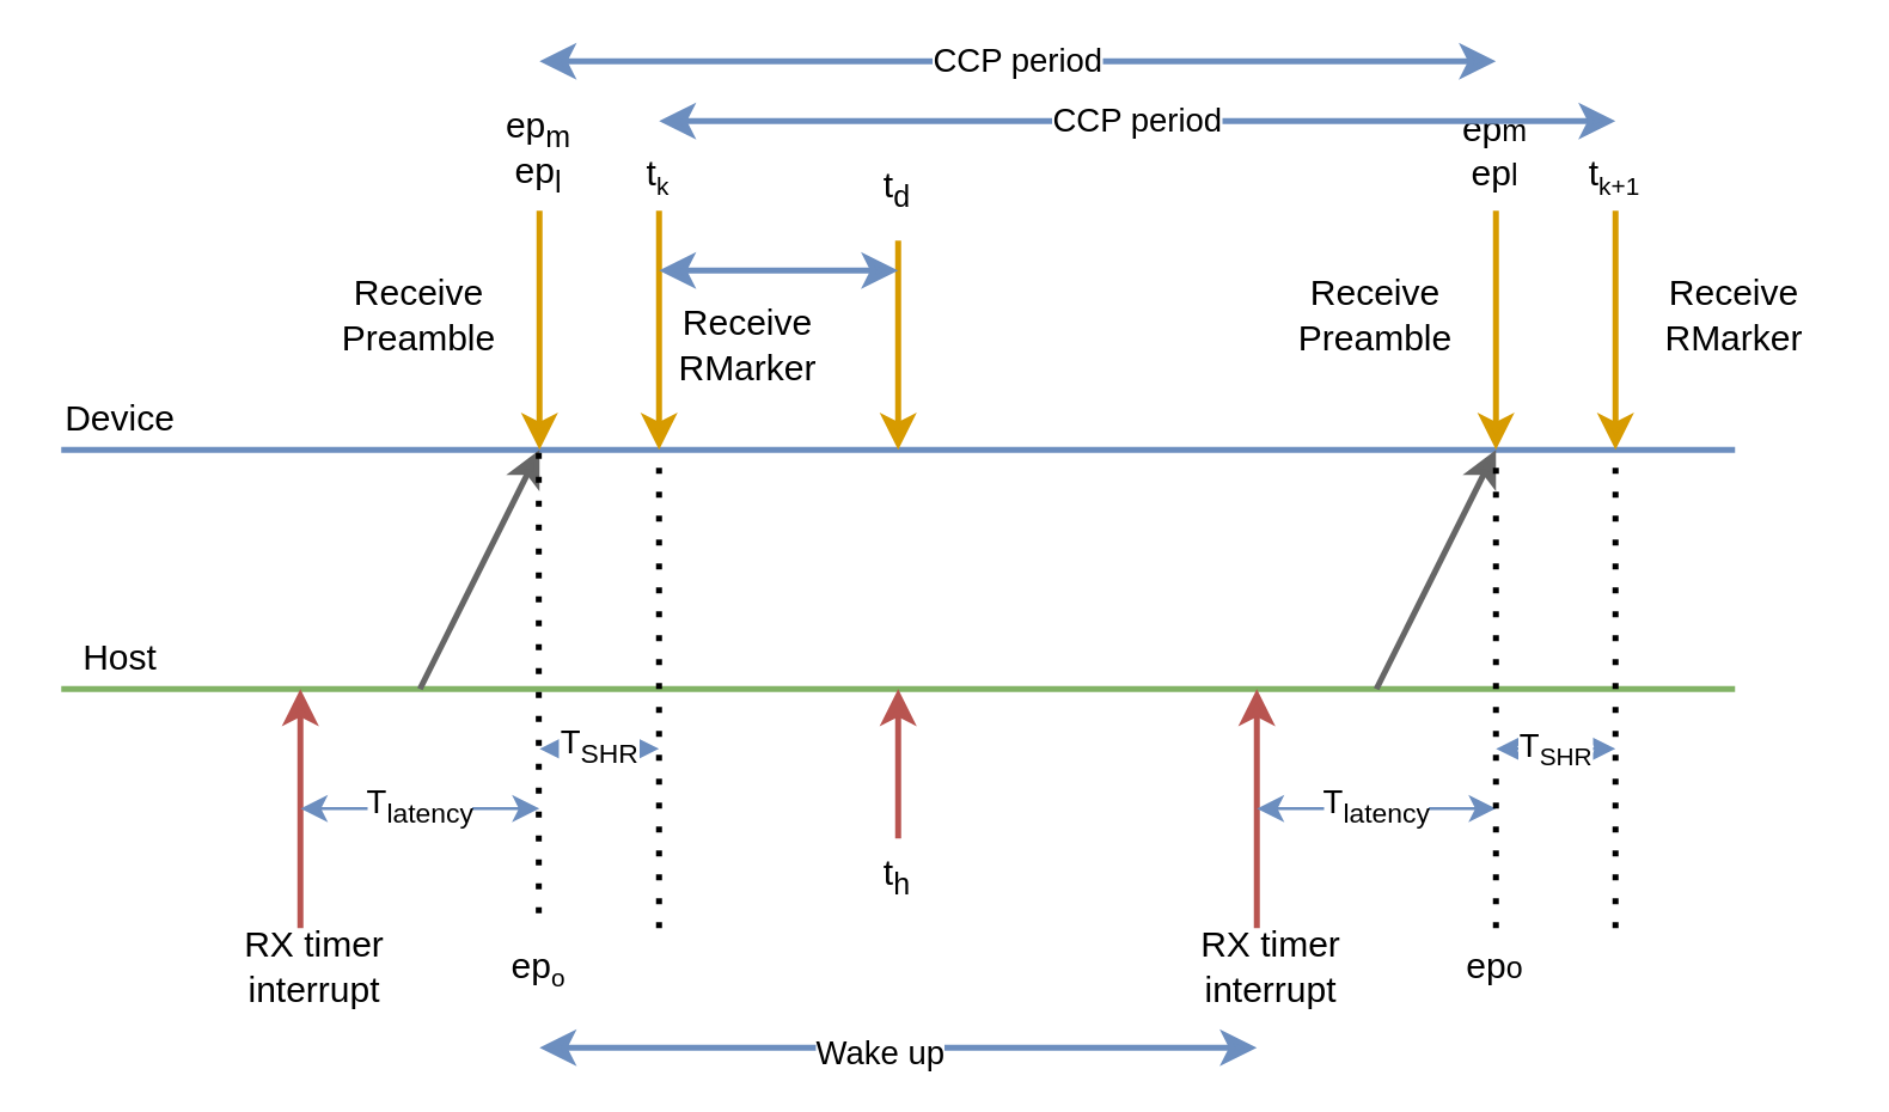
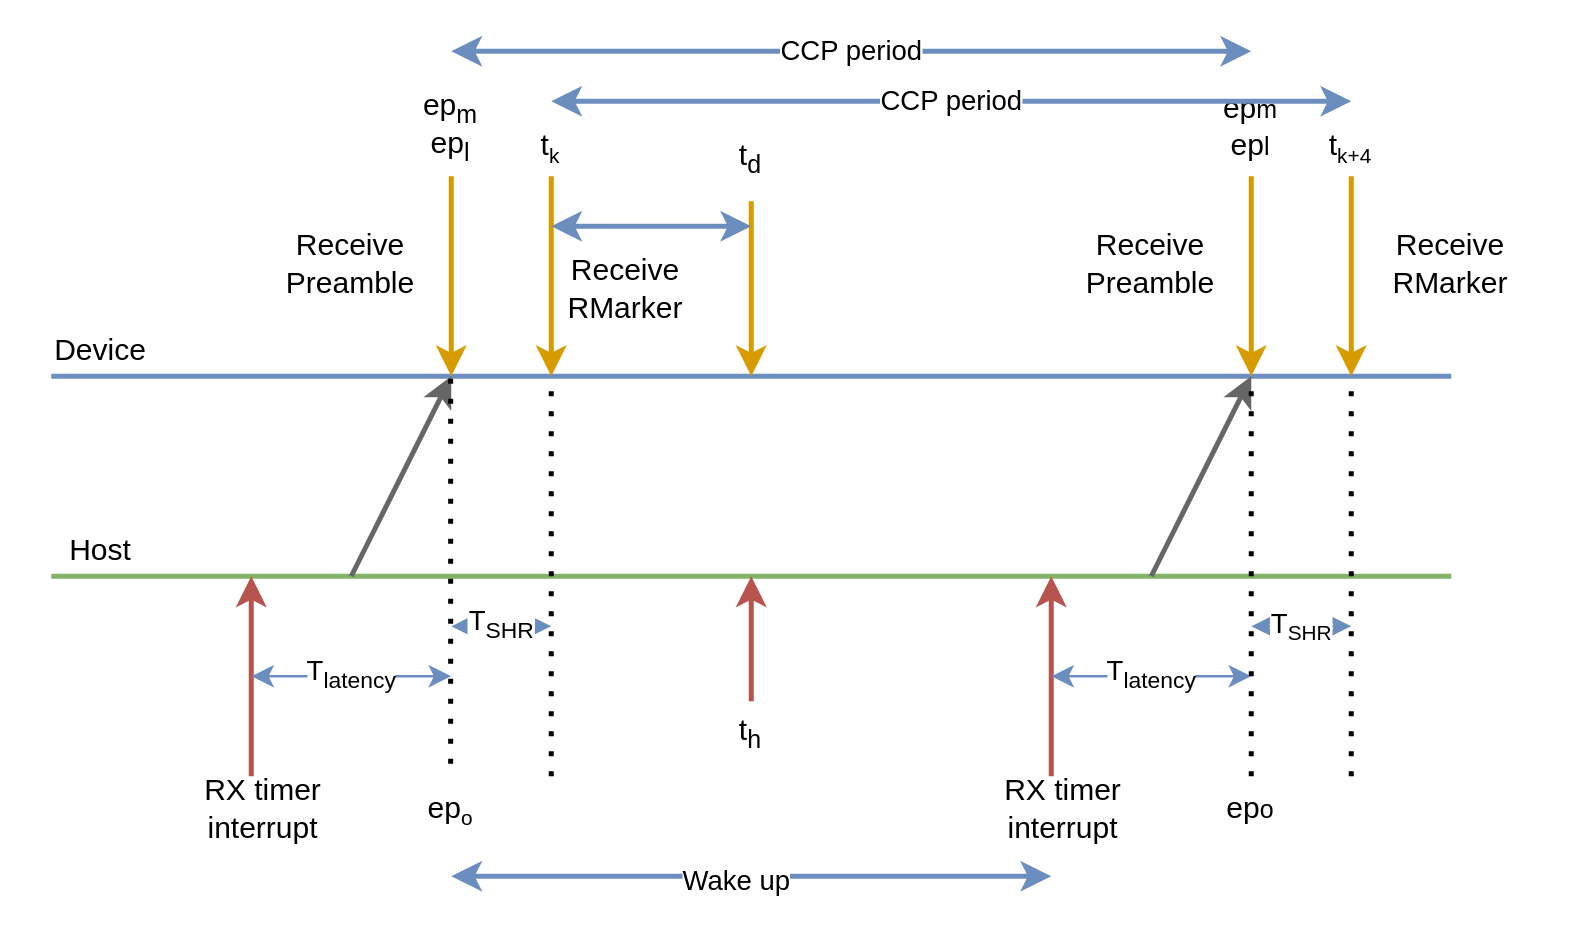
  <mxCell id="0" />
  <mxCell id="1" parent="0" />
  <mxCell id="2" value="" style="endArrow=none;html=1;fillColor=#d5e8d4;strokeColor=#82b366;strokeWidth=2;" parent="1" edge="1"><mxGeometry width="50" height="50" relative="1" as="geometry"><mxPoint x="20" y="230" as="sourcePoint" /><mxPoint x="580" y="230" as="targetPoint" /></mxGeometry></mxCell>
  <mxCell id="3" value="" style="endArrow=classic;html=1;fillColor=#f8cecc;strokeColor=#b85450;strokeWidth=2;" parent="1" edge="1"><mxGeometry width="50" height="50" relative="1" as="geometry"><mxPoint x="100" y="310" as="sourcePoint" /><mxPoint x="100" y="230" as="targetPoint" /></mxGeometry></mxCell>
  <mxCell id="4" value="" style="endArrow=none;html=1;fillColor=#dae8fc;strokeColor=#6c8ebf;strokeWidth=2;" parent="1" edge="1"><mxGeometry width="50" height="50" relative="1" as="geometry"><mxPoint x="20" y="150" as="sourcePoint" /><mxPoint x="580" y="150" as="targetPoint" /></mxGeometry></mxCell>
  <mxCell id="5" value="" style="endArrow=classic;html=1;fillColor=#ffe6cc;strokeColor=#d79b00;strokeWidth=2;" parent="1" edge="1"><mxGeometry width="50" height="50" relative="1" as="geometry"><mxPoint x="220" y="70" as="sourcePoint" /><mxPoint x="220" y="150" as="targetPoint" /></mxGeometry></mxCell>
  <mxCell id="6" value="Receive&lt;br&gt;RMarker" style="text;html=1;strokeColor=none;fillColor=none;align=center;verticalAlign=middle;whiteSpace=wrap;rounded=0;" parent="1" vertex="1"><mxGeometry x="220" y="100" width="60" height="30" as="geometry" /></mxCell>
  <mxCell id="7" value="RX timer interrupt" style="text;html=1;strokeColor=none;fillColor=none;align=center;verticalAlign=middle;whiteSpace=wrap;rounded=0;" parent="1" vertex="1"><mxGeometry x="60" y="310" width="90" height="25" as="geometry" /></mxCell>
  <mxCell id="8" value="" style="endArrow=classic;html=1;fillColor=#f5f5f5;strokeColor=#666666;strokeWidth=2;" parent="1" edge="1"><mxGeometry width="50" height="50" relative="1" as="geometry"><mxPoint x="140" y="230" as="sourcePoint" /><mxPoint x="180" y="150" as="targetPoint" /></mxGeometry></mxCell>
  <mxCell id="9" value="Device" style="text;html=1;strokeColor=none;fillColor=none;align=center;verticalAlign=middle;whiteSpace=wrap;rounded=0;" parent="1" vertex="1"><mxGeometry x="20" y="130" width="40" height="20" as="geometry" /></mxCell>
  <mxCell id="10" value="Host" style="text;html=1;strokeColor=none;fillColor=none;align=center;verticalAlign=middle;whiteSpace=wrap;rounded=0;" parent="1" vertex="1"><mxGeometry x="20" y="210" width="40" height="20" as="geometry" /></mxCell>
  <mxCell id="11" value="CCP period" style="endArrow=classic;startArrow=classic;html=1;fillColor=#dae8fc;strokeColor=#6c8ebf;strokeWidth=2;" parent="1" edge="1"><mxGeometry width="50" height="50" relative="1" as="geometry"><mxPoint x="180" y="20" as="sourcePoint" /><mxPoint x="500" y="20" as="targetPoint" /></mxGeometry></mxCell>
  <mxCell id="12" value="" style="endArrow=none;dashed=1;html=1;dashPattern=1 3;strokeWidth=2;" parent="1" edge="1"><mxGeometry width="50" height="50" relative="1" as="geometry"><mxPoint x="220" y="310" as="sourcePoint" /><mxPoint x="220" y="150" as="targetPoint" /></mxGeometry></mxCell>
  <mxCell id="13" value="" style="endArrow=classic;html=1;fillColor=#ffe6cc;strokeColor=#d79b00;strokeWidth=2;" parent="1" edge="1"><mxGeometry width="50" height="50" relative="1" as="geometry"><mxPoint x="180" y="70" as="sourcePoint" /><mxPoint x="180" y="150" as="targetPoint" /></mxGeometry></mxCell>
  <mxCell id="14" value="Receive&lt;br&gt;Preamble" style="text;html=1;strokeColor=none;fillColor=none;align=center;verticalAlign=middle;whiteSpace=wrap;rounded=0;" parent="1" vertex="1"><mxGeometry x="110" y="90" width="60" height="30" as="geometry" /></mxCell>
  <mxCell id="15" value="T&lt;sub&gt;latency&lt;/sub&gt;" style="endArrow=classic;startArrow=classic;html=1;fillColor=#dae8fc;strokeColor=#6c8ebf;" parent="1" edge="1"><mxGeometry width="50" height="50" relative="1" as="geometry"><mxPoint x="100" y="270" as="sourcePoint" /><mxPoint x="180" y="270" as="targetPoint" /></mxGeometry></mxCell>
  <mxCell id="16" value="T&lt;sub&gt;SHR&lt;/sub&gt;" style="endArrow=classic;startArrow=classic;html=1;fillColor=#dae8fc;strokeColor=#6c8ebf;" parent="1" edge="1"><mxGeometry width="50" height="50" relative="1" as="geometry"><mxPoint x="180" y="250" as="sourcePoint" /><mxPoint x="220" y="250" as="targetPoint" /><mxPoint as="offset" /></mxGeometry></mxCell>
  <mxCell id="17" value="" style="endArrow=none;dashed=1;html=1;dashPattern=1 3;strokeWidth=2;" parent="1" edge="1"><mxGeometry width="50" height="50" relative="1" as="geometry"><mxPoint x="179.76" y="305" as="sourcePoint" /><mxPoint x="179.76" y="145" as="targetPoint" /></mxGeometry></mxCell>
  <mxCell id="18" value="ep&lt;span style=&quot;font-size: 10px&quot;&gt;&lt;sub&gt;o&lt;/sub&gt;&lt;/span&gt;" style="text;html=1;strokeColor=none;fillColor=none;align=center;verticalAlign=middle;whiteSpace=wrap;rounded=0;" parent="1" vertex="1"><mxGeometry x="170" y="310" width="20" height="25" as="geometry" /></mxCell>
  <mxCell id="19" value="ep&lt;sub&gt;l&lt;/sub&gt;" style="text;html=1;strokeColor=none;fillColor=none;align=center;verticalAlign=middle;whiteSpace=wrap;rounded=0;" parent="1" vertex="1"><mxGeometry x="170" y="50" width="20" height="15" as="geometry" /></mxCell>
  <mxCell id="20" value="ep&lt;sub&gt;m&lt;/sub&gt;" style="text;html=1;strokeColor=none;fillColor=none;align=center;verticalAlign=middle;whiteSpace=wrap;rounded=0;" parent="1" vertex="1"><mxGeometry x="170" y="30" width="20" height="25" as="geometry" /></mxCell>
  <mxCell id="21" value="" style="endArrow=classic;html=1;fillColor=#f8cecc;strokeColor=#b85450;strokeWidth=2;" parent="1" edge="1"><mxGeometry width="50" height="50" relative="1" as="geometry"><mxPoint x="420" y="310" as="sourcePoint" /><mxPoint x="420" y="230" as="targetPoint" /></mxGeometry></mxCell>
  <mxCell id="22" value="" style="endArrow=classic;html=1;fillColor=#ffe6cc;strokeColor=#d79b00;strokeWidth=2;" parent="1" edge="1"><mxGeometry width="50" height="50" relative="1" as="geometry"><mxPoint x="540" y="70" as="sourcePoint" /><mxPoint x="540" y="150" as="targetPoint" /></mxGeometry></mxCell>
  <mxCell id="23" value="Receive&lt;br&gt;RMarker" style="text;html=1;strokeColor=none;fillColor=none;align=center;verticalAlign=middle;whiteSpace=wrap;rounded=0;" parent="1" vertex="1"><mxGeometry x="550" y="90" width="60" height="30" as="geometry" /></mxCell>
  <mxCell id="24" value="RX timer interrupt" style="text;html=1;strokeColor=none;fillColor=none;align=center;verticalAlign=middle;whiteSpace=wrap;rounded=0;" parent="1" vertex="1"><mxGeometry x="380" y="310" width="90" height="25" as="geometry" /></mxCell>
  <mxCell id="25" value="" style="endArrow=classic;html=1;fillColor=#f5f5f5;strokeColor=#666666;strokeWidth=2;" parent="1" edge="1"><mxGeometry width="50" height="50" relative="1" as="geometry"><mxPoint x="460" y="230" as="sourcePoint" /><mxPoint x="500" y="150" as="targetPoint" /></mxGeometry></mxCell>
  <mxCell id="26" value="" style="endArrow=none;dashed=1;html=1;dashPattern=1 3;strokeWidth=2;" parent="1" edge="1"><mxGeometry width="50" height="50" relative="1" as="geometry"><mxPoint x="540" y="310" as="sourcePoint" /><mxPoint x="540" y="150" as="targetPoint" /></mxGeometry></mxCell>
  <mxCell id="27" value="" style="endArrow=classic;html=1;fillColor=#ffe6cc;strokeColor=#d79b00;strokeWidth=2;" parent="1" edge="1"><mxGeometry width="50" height="50" relative="1" as="geometry"><mxPoint x="500" y="70" as="sourcePoint" /><mxPoint x="500" y="150" as="targetPoint" /></mxGeometry></mxCell>
  <mxCell id="28" value="Receive&lt;br&gt;Preamble" style="text;html=1;strokeColor=none;fillColor=none;align=center;verticalAlign=middle;whiteSpace=wrap;rounded=0;" parent="1" vertex="1"><mxGeometry x="430" y="90" width="60" height="30" as="geometry" /></mxCell>
  <mxCell id="29" value="T&lt;sub&gt;latency&lt;/sub&gt;" style="endArrow=classic;startArrow=classic;html=1;fillColor=#dae8fc;strokeColor=#6c8ebf;" parent="1" edge="1"><mxGeometry width="50" height="50" relative="1" as="geometry"><mxPoint x="420" y="270" as="sourcePoint" /><mxPoint x="500" y="270" as="targetPoint" /></mxGeometry></mxCell>
  <mxCell id="30" value="T&lt;font size=&quot;1&quot;&gt;&lt;sub&gt;SHR&lt;/sub&gt;&lt;/font&gt;" style="endArrow=classic;startArrow=classic;html=1;fillColor=#dae8fc;strokeColor=#6c8ebf;" parent="1" edge="1"><mxGeometry width="50" height="50" relative="1" as="geometry"><mxPoint x="500" y="250" as="sourcePoint" /><mxPoint x="540" y="250" as="targetPoint" /></mxGeometry></mxCell>
  <mxCell id="31" value="" style="endArrow=none;dashed=1;html=1;dashPattern=1 3;strokeWidth=2;" parent="1" edge="1"><mxGeometry width="50" height="50" relative="1" as="geometry"><mxPoint x="500" y="310" as="sourcePoint" /><mxPoint x="500" y="150" as="targetPoint" /></mxGeometry></mxCell>
  <mxCell id="32" value="ep&lt;span style=&quot;font-size: 10px&quot;&gt;o&lt;/span&gt;" style="text;html=1;strokeColor=none;fillColor=none;align=center;verticalAlign=middle;whiteSpace=wrap;rounded=0;" parent="1" vertex="1"><mxGeometry x="490" y="310" width="20" height="25" as="geometry" /></mxCell>
  <mxCell id="33" value="ep&lt;span style=&quot;font-size: 10px&quot;&gt;l&lt;/span&gt;" style="text;html=1;strokeColor=none;fillColor=none;align=center;verticalAlign=middle;whiteSpace=wrap;rounded=0;" parent="1" vertex="1"><mxGeometry x="490" y="50" width="20" height="15" as="geometry" /></mxCell>
  <mxCell id="34" value="ep&lt;span style=&quot;font-size: 10px&quot;&gt;m&lt;/span&gt;" style="text;html=1;strokeColor=none;fillColor=none;align=center;verticalAlign=middle;whiteSpace=wrap;rounded=0;" parent="1" vertex="1"><mxGeometry x="490" y="30" width="20" height="25" as="geometry" /></mxCell>
  <mxCell id="35" value="" style="endArrow=classic;startArrow=classic;html=1;fillColor=#dae8fc;strokeColor=#6c8ebf;strokeWidth=2;" parent="1" edge="1"><mxGeometry width="50" height="50" relative="1" as="geometry"><mxPoint x="180" y="350" as="sourcePoint" /><mxPoint x="420" y="350" as="targetPoint" /></mxGeometry></mxCell>
  <mxCell id="36" value="Wake up" style="edgeLabel;html=1;align=center;verticalAlign=middle;resizable=0;points=[];" parent="35" vertex="1" connectable="0"><mxGeometry x="-0.06" y="-1" relative="1" as="geometry"><mxPoint as="offset" /></mxGeometry></mxCell>
  <mxCell id="37" value="CCP period" style="endArrow=classic;startArrow=classic;html=1;fillColor=#dae8fc;strokeColor=#6c8ebf;strokeWidth=2;" parent="1" edge="1"><mxGeometry width="50" height="50" relative="1" as="geometry"><mxPoint x="220" y="40" as="sourcePoint" /><mxPoint x="540" y="40" as="targetPoint" /></mxGeometry></mxCell>
  <mxCell id="38" value="" style="endArrow=classic;html=1;strokeWidth=2;fillColor=#f8cecc;strokeColor=#b85450;" parent="1" edge="1"><mxGeometry width="50" height="50" relative="1" as="geometry"><mxPoint x="300" y="280" as="sourcePoint" /><mxPoint x="300" y="230" as="targetPoint" /></mxGeometry></mxCell>
  <mxCell id="39" value="t&lt;sub&gt;h&lt;/sub&gt;" style="text;html=1;strokeColor=none;fillColor=none;align=center;verticalAlign=middle;whiteSpace=wrap;rounded=0;" parent="1" vertex="1"><mxGeometry x="290" y="280" width="20" height="25" as="geometry" /></mxCell>
  <mxCell id="40" value="" style="endArrow=classic;html=1;strokeWidth=2;fillColor=#ffe6cc;strokeColor=#d79b00;" parent="1" edge="1"><mxGeometry width="50" height="50" relative="1" as="geometry"><mxPoint x="300" y="80" as="sourcePoint" /><mxPoint x="300" y="150" as="targetPoint" /></mxGeometry></mxCell>
  <mxCell id="41" value="t&lt;sub&gt;d&lt;/sub&gt;" style="text;html=1;strokeColor=none;fillColor=none;align=center;verticalAlign=middle;whiteSpace=wrap;rounded=0;" parent="1" vertex="1"><mxGeometry x="290" y="50" width="20" height="25" as="geometry" /></mxCell>
  <mxCell id="42" value="t&lt;span style=&quot;font-size: 10px&quot;&gt;&lt;sub&gt;k&lt;/sub&gt;&lt;/span&gt;" style="text;html=1;strokeColor=none;fillColor=none;align=center;verticalAlign=middle;whiteSpace=wrap;rounded=0;" parent="1" vertex="1"><mxGeometry x="210" y="45" width="20" height="25" as="geometry" /></mxCell>
- <mxCell id="43" value="t&lt;span style=&quot;font-size: 10px&quot;&gt;&lt;sub&gt;k+1&lt;/sub&gt;&lt;/span&gt;" style="text;html=1;strokeColor=none;fillColor=none;align=center;verticalAlign=middle;whiteSpace=wrap;rounded=0;" parent="1" vertex="1"><mxGeometry x="530" y="45" width="20" height="25" as="geometry" /></mxCell>
+ <mxCell id="43" value="t&lt;span style=&quot;font-size: 10px&quot;&gt;&lt;sub&gt;k+4&lt;/sub&gt;&lt;/span&gt;" style="text;html=1;strokeColor=none;fillColor=none;align=center;verticalAlign=middle;whiteSpace=wrap;rounded=0;" parent="1" vertex="1"><mxGeometry x="530" y="45" width="20" height="25" as="geometry" /></mxCell>
  <mxCell id="44" value="" style="endArrow=classic;startArrow=classic;html=1;strokeWidth=2;fillColor=#dae8fc;strokeColor=#6c8ebf;" parent="1" edge="1"><mxGeometry width="50" height="50" relative="1" as="geometry"><mxPoint x="220" y="90" as="sourcePoint" /><mxPoint x="300" y="90" as="targetPoint" /></mxGeometry></mxCell>
